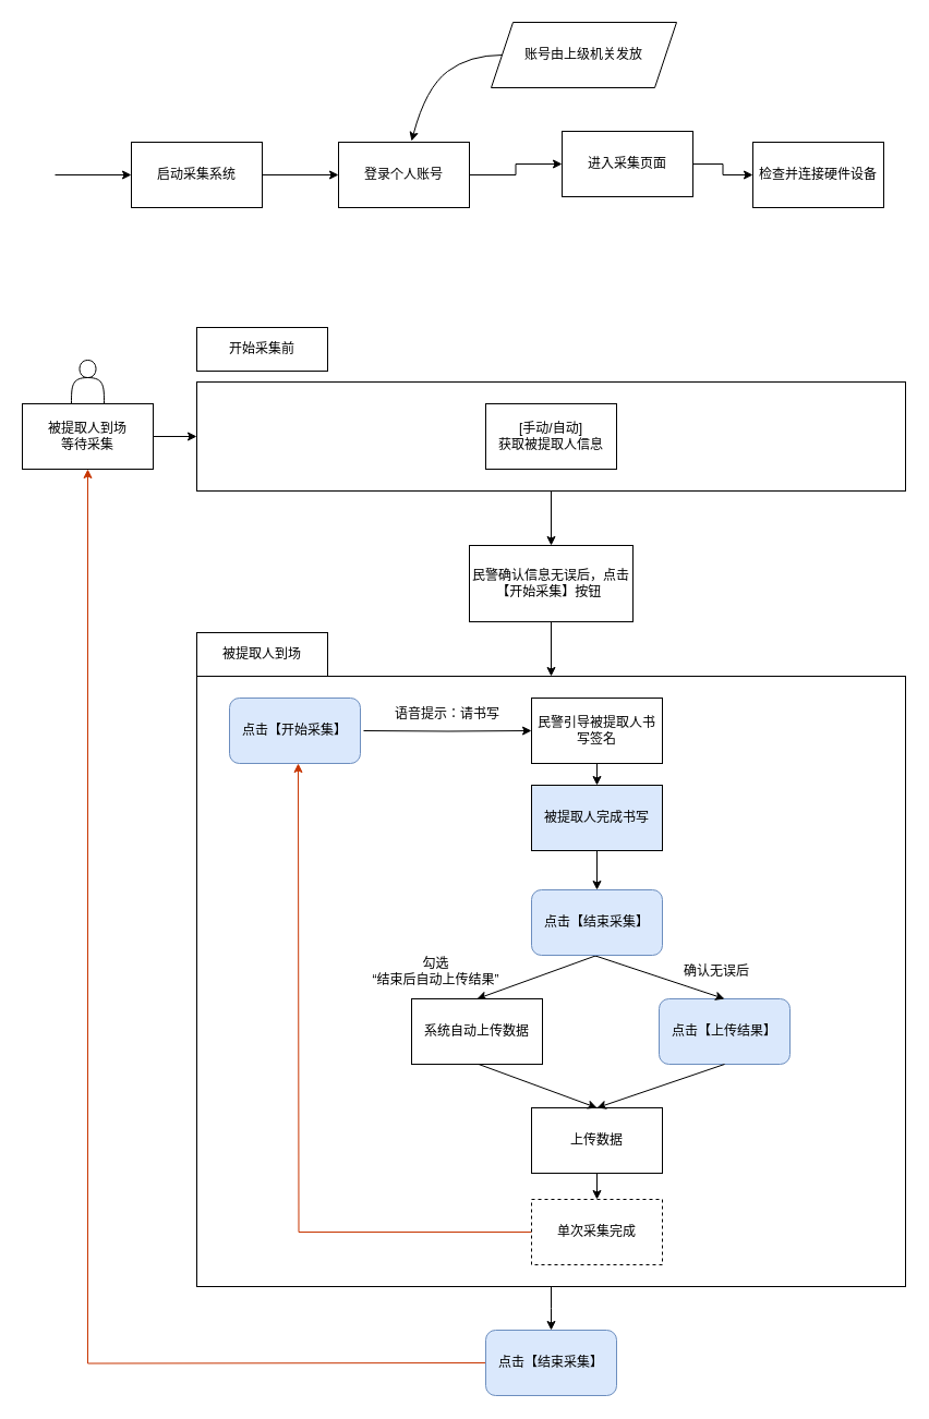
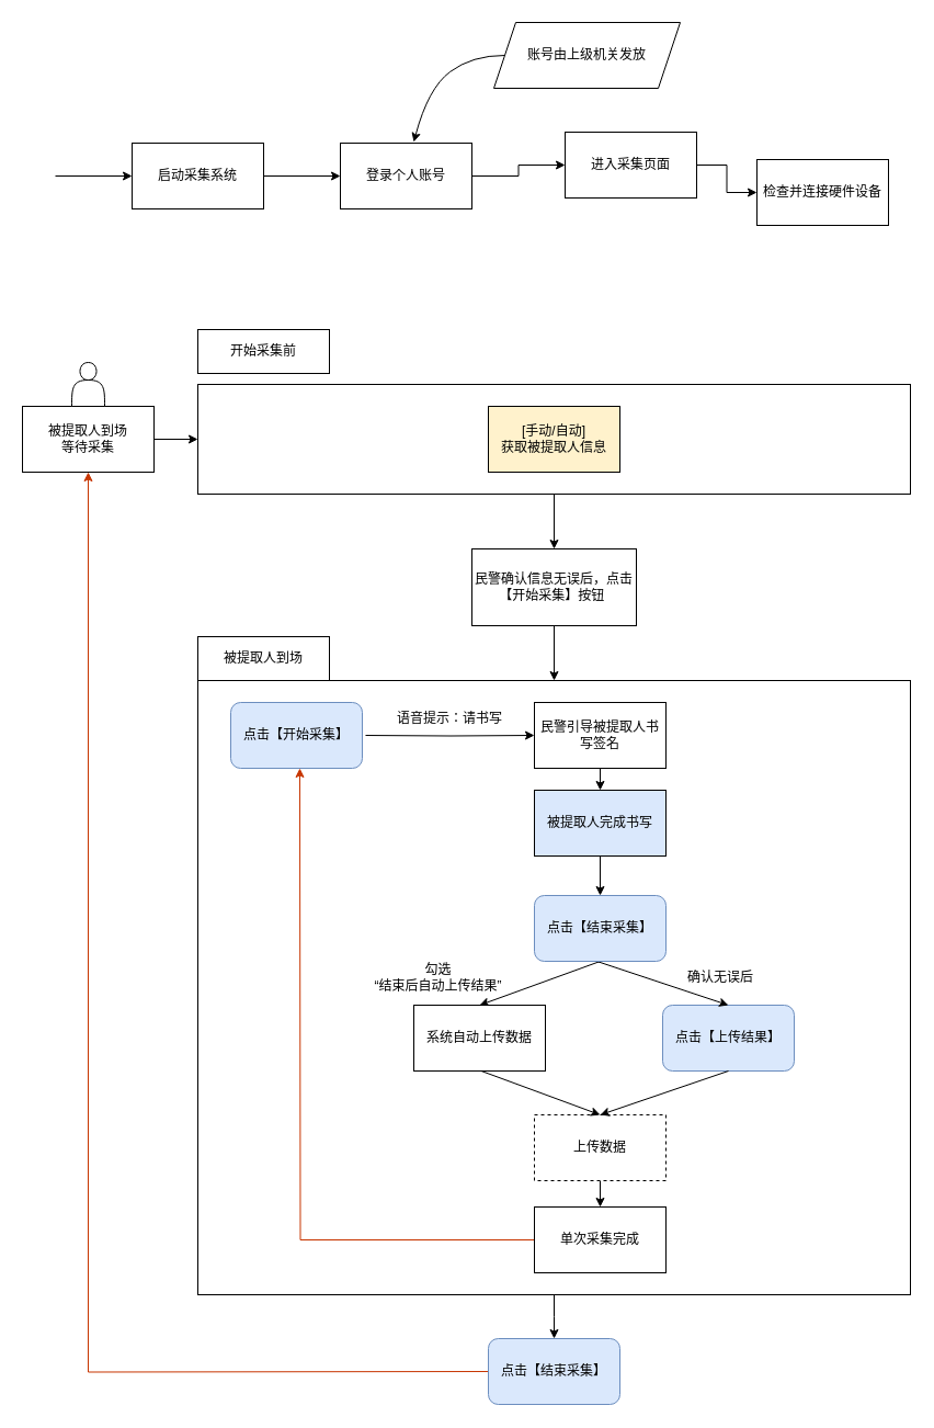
  <mxCell id="0" />
  <mxCell id="1" parent="0" />
  <mxCell id="2" style="edgeStyle=orthogonalEdgeStyle;rounded=0;orthogonalLoop=1;jettySize=auto;html=1;exitX=1;exitY=0.5;exitDx=0;exitDy=0;entryX=0;entryY=0.5;entryDx=0;entryDy=0;" edge="1" parent="1" source="3" target="6"><mxGeometry relative="1" as="geometry" /></mxCell>
  <mxCell id="3" value="启动采集系统" style="rounded=0;whiteSpace=wrap;html=1;" vertex="1" parent="1"><mxGeometry x="120" y="130" width="120" height="60" as="geometry" /></mxCell>
  <mxCell id="4" value="" style="endArrow=classic;html=1;rounded=0;entryX=0;entryY=0.5;entryDx=0;entryDy=0;" edge="1" parent="1" target="3"><mxGeometry width="50" height="50" relative="1" as="geometry"><mxPoint x="50" y="160" as="sourcePoint" /><mxPoint x="90" y="180" as="targetPoint" /></mxGeometry></mxCell>
  <mxCell id="5" style="edgeStyle=orthogonalEdgeStyle;rounded=0;orthogonalLoop=1;jettySize=auto;html=1;exitX=1;exitY=0.5;exitDx=0;exitDy=0;entryX=0;entryY=0.5;entryDx=0;entryDy=0;" edge="1" parent="1" source="6" target="8"><mxGeometry relative="1" as="geometry" /></mxCell>
  <mxCell id="6" value="登录个人账号" style="rounded=0;whiteSpace=wrap;html=1;" vertex="1" parent="1"><mxGeometry x="310" y="130" width="120" height="60" as="geometry" /></mxCell>
  <mxCell id="7" style="edgeStyle=orthogonalEdgeStyle;rounded=0;orthogonalLoop=1;jettySize=auto;html=1;exitX=1;exitY=0.5;exitDx=0;exitDy=0;entryX=0;entryY=0.5;entryDx=0;entryDy=0;" edge="1" parent="1" source="8" target="13"><mxGeometry relative="1" as="geometry" /></mxCell>
  <mxCell id="8" value="进入采集页面" style="rounded=0;whiteSpace=wrap;html=1;" vertex="1" parent="1"><mxGeometry x="515" y="120" width="120" height="60" as="geometry" /></mxCell>
  <mxCell id="9" value="账号由上级机关发放" style="shape=parallelogram;perimeter=parallelogramPerimeter;whiteSpace=wrap;html=1;fixedSize=1;" vertex="1" parent="1"><mxGeometry x="450" y="20" width="170" height="60" as="geometry" /></mxCell>
  <mxCell id="10" value="" style="curved=1;endArrow=classic;html=1;rounded=0;exitX=0;exitY=0.5;exitDx=0;exitDy=0;entryX=0.558;entryY=-0.017;entryDx=0;entryDy=0;entryPerimeter=0;" edge="1" parent="1" source="9" target="6"><mxGeometry width="50" height="50" relative="1" as="geometry"><mxPoint x="380" y="110" as="sourcePoint" /><mxPoint x="430" y="60" as="targetPoint" /><Array as="points"><mxPoint x="430" y="50" /><mxPoint x="390" y="80" /></Array></mxGeometry></mxCell>
  <mxCell id="11" style="edgeStyle=orthogonalEdgeStyle;rounded=0;orthogonalLoop=1;jettySize=auto;html=1;exitX=1;exitY=0.5;exitDx=0;exitDy=0;entryX=0;entryY=0.5;entryDx=0;entryDy=0;" edge="1" parent="1" source="12" target="15"><mxGeometry relative="1" as="geometry" /></mxCell>
  <mxCell id="12" value="被提取人到场&lt;div&gt;等待采集&lt;/div&gt;" style="rounded=0;whiteSpace=wrap;html=1;" vertex="1" parent="1"><mxGeometry x="20" y="370" width="120" height="60" as="geometry" /></mxCell>
- <mxCell id="13" value="检查并连接硬件设备" style="rounded=0;whiteSpace=wrap;html=1;" vertex="1" parent="1"><mxGeometry x="690" y="130" width="120" height="60" as="geometry" /></mxCell>
+ <mxCell id="13" value="检查并连接硬件设备" style="rounded=0;whiteSpace=wrap;html=1;" vertex="1" parent="1"><mxGeometry x="690" y="145" width="120" height="60" as="geometry" /></mxCell>
  <mxCell id="14" style="edgeStyle=orthogonalEdgeStyle;rounded=0;orthogonalLoop=1;jettySize=auto;html=1;exitX=0.5;exitY=1;exitDx=0;exitDy=0;entryX=0.5;entryY=0;entryDx=0;entryDy=0;" edge="1" parent="1" source="15" target="21"><mxGeometry relative="1" as="geometry" /></mxCell>
  <mxCell id="15" value="" style="rounded=0;whiteSpace=wrap;html=1;" vertex="1" parent="1"><mxGeometry x="180" y="350" width="650" height="100" as="geometry" /></mxCell>
  <mxCell id="16" style="edgeStyle=orthogonalEdgeStyle;rounded=0;orthogonalLoop=1;jettySize=auto;html=1;exitX=0.5;exitY=1;exitDx=0;exitDy=0;entryX=0.5;entryY=0;entryDx=0;entryDy=0;" edge="1" parent="1"><mxGeometry relative="1" as="geometry"><mxPoint x="323" y="575" as="sourcePoint" /></mxGeometry></mxCell>
  <mxCell id="17" style="edgeStyle=orthogonalEdgeStyle;rounded=0;orthogonalLoop=1;jettySize=auto;html=1;exitX=0.5;exitY=1;exitDx=0;exitDy=0;entryX=0.5;entryY=0;entryDx=0;entryDy=0;" edge="1" parent="1"><mxGeometry relative="1" as="geometry"><mxPoint x="633" y="575" as="sourcePoint" /></mxGeometry></mxCell>
  <mxCell id="18" value="开始采集前" style="rounded=0;whiteSpace=wrap;html=1;" vertex="1" parent="1"><mxGeometry x="180" y="300" width="120" height="40" as="geometry" /></mxCell>
- <mxCell id="19" value="[手动/自动]&lt;div&gt;获取被提取人信息&lt;/div&gt;" style="rounded=0;whiteSpace=wrap;html=1;" vertex="1" parent="1"><mxGeometry x="445" y="370" width="120" height="60" as="geometry" /></mxCell>
+ <mxCell id="19" value="[手动/自动]&lt;div&gt;获取被提取人信息&lt;/div&gt;" style="rounded=0;whiteSpace=wrap;html=1;fillColor=#fff2cc;" vertex="1" parent="1"><mxGeometry x="445" y="370" width="120" height="60" as="geometry" /></mxCell>
  <mxCell id="20" style="edgeStyle=orthogonalEdgeStyle;rounded=0;orthogonalLoop=1;jettySize=auto;html=1;exitX=0.5;exitY=1;exitDx=0;exitDy=0;" edge="1" parent="1" source="21" target="23"><mxGeometry relative="1" as="geometry" /></mxCell>
  <mxCell id="21" value="民警确认信息无误后，点击&lt;div&gt;【开始采集】按钮&amp;nbsp;&lt;/div&gt;" style="rounded=0;whiteSpace=wrap;html=1;" vertex="1" parent="1"><mxGeometry x="430" y="500" width="150" height="70" as="geometry" /></mxCell>
  <mxCell id="22" style="edgeStyle=orthogonalEdgeStyle;rounded=0;orthogonalLoop=1;jettySize=auto;html=1;exitX=0.5;exitY=1;exitDx=0;exitDy=0;entryX=0.5;entryY=0;entryDx=0;entryDy=0;" edge="1" parent="1" source="23"><mxGeometry relative="1" as="geometry"><mxPoint x="505" y="1220" as="targetPoint" /></mxGeometry></mxCell>
  <mxCell id="23" value="" style="rounded=0;whiteSpace=wrap;html=1;movable=1;resizable=1;rotatable=1;deletable=1;editable=1;locked=0;connectable=1;" vertex="1" parent="1"><mxGeometry x="180" y="620" width="650" height="560" as="geometry" /></mxCell>
  <mxCell id="24" style="edgeStyle=orthogonalEdgeStyle;rounded=0;orthogonalLoop=1;jettySize=auto;html=1;exitX=1;exitY=0.5;exitDx=0;exitDy=0;entryX=0;entryY=0.5;entryDx=0;entryDy=0;" edge="1" parent="1" target="26"><mxGeometry relative="1" as="geometry"><mxPoint x="333" y="670" as="sourcePoint" /></mxGeometry></mxCell>
  <mxCell id="25" style="edgeStyle=orthogonalEdgeStyle;rounded=0;orthogonalLoop=1;jettySize=auto;html=1;exitX=0.5;exitY=1;exitDx=0;exitDy=0;entryX=0.5;entryY=0;entryDx=0;entryDy=0;" edge="1" parent="1" source="26" target="28"><mxGeometry relative="1" as="geometry" /></mxCell>
  <mxCell id="26" value="民警引导被提取人书写签名" style="rounded=0;whiteSpace=wrap;html=1;" vertex="1" parent="1"><mxGeometry x="487" y="640" width="120" height="60" as="geometry" /></mxCell>
  <mxCell id="27" style="edgeStyle=orthogonalEdgeStyle;rounded=0;orthogonalLoop=1;jettySize=auto;html=1;exitX=0.5;exitY=1;exitDx=0;exitDy=0;" edge="1" parent="1" source="28" target="38"><mxGeometry relative="1" as="geometry" /></mxCell>
  <mxCell id="28" value="被提取人完成书写" style="rounded=0;whiteSpace=wrap;html=1;fillColor=#dae8fc;" vertex="1" parent="1"><mxGeometry x="487" y="720" width="120" height="60" as="geometry" /></mxCell>
  <mxCell id="29" value="点击【上传结果】" style="rounded=1;whiteSpace=wrap;html=1;fillColor=#dae8fc;strokeColor=#6c8ebf;" vertex="1" parent="1"><mxGeometry x="604" y="916" width="120" height="60" as="geometry" /></mxCell>
  <mxCell id="30" style="edgeStyle=orthogonalEdgeStyle;rounded=0;orthogonalLoop=1;jettySize=auto;html=1;exitX=0.5;exitY=1;exitDx=0;exitDy=0;" edge="1" parent="1" source="31" target="35"><mxGeometry relative="1" as="geometry" /></mxCell>
- <mxCell id="31" value="上传数据" style="rounded=0;whiteSpace=wrap;html=1;" vertex="1" parent="1"><mxGeometry x="487" y="1016" width="120" height="60" as="geometry" /></mxCell>
+ <mxCell id="31" value="上传数据" style="rounded=0;whiteSpace=wrap;html=1;dashed=1;" vertex="1" parent="1"><mxGeometry x="487" y="1016" width="120" height="60" as="geometry" /></mxCell>
  <mxCell id="32" value="" style="endArrow=classic;html=1;rounded=0;exitX=0.5;exitY=1;exitDx=0;exitDy=0;entryX=0.5;entryY=0;entryDx=0;entryDy=0;" edge="1" parent="1" target="44"><mxGeometry width="50" height="50" relative="1" as="geometry"><mxPoint x="547" y="876" as="sourcePoint" /><mxPoint x="420" y="946" as="targetPoint" /></mxGeometry></mxCell>
  <mxCell id="33" value="" style="endArrow=classic;html=1;rounded=0;exitX=0.5;exitY=1;exitDx=0;exitDy=0;entryX=0.5;entryY=0;entryDx=0;entryDy=0;" edge="1" parent="1" target="29"><mxGeometry width="50" height="50" relative="1" as="geometry"><mxPoint x="544" y="876" as="sourcePoint" /><mxPoint x="663.96" y="943" as="targetPoint" /></mxGeometry></mxCell>
  <mxCell id="34" style="edgeStyle=orthogonalEdgeStyle;rounded=0;orthogonalLoop=1;jettySize=auto;html=1;exitX=0;exitY=0.5;exitDx=0;exitDy=0;entryX=0.5;entryY=1;entryDx=0;entryDy=0;fillColor=#fa6800;strokeColor=#C73500;" edge="1" parent="1" source="35"><mxGeometry relative="1" as="geometry"><mxPoint x="273" y="700" as="targetPoint" /></mxGeometry></mxCell>
- <mxCell id="35" value="单次采集完成" style="rounded=0;whiteSpace=wrap;html=1;dashed=1;" vertex="1" parent="1"><mxGeometry x="487" y="1100" width="120" height="60" as="geometry" /></mxCell>
+ <mxCell id="35" value="单次采集完成" style="rounded=0;whiteSpace=wrap;html=1;" vertex="1" parent="1"><mxGeometry x="487" y="1100" width="120" height="60" as="geometry" /></mxCell>
  <mxCell id="36" value="" style="endArrow=classic;html=1;rounded=0;exitX=0.5;exitY=1;exitDx=0;exitDy=0;entryX=0.5;entryY=0;entryDx=0;entryDy=0;" edge="1" parent="1" target="31"><mxGeometry width="50" height="50" relative="1" as="geometry"><mxPoint x="438.5" y="976" as="sourcePoint" /><mxPoint x="565.5" y="1056" as="targetPoint" /></mxGeometry></mxCell>
  <mxCell id="37" value="" style="endArrow=classic;html=1;rounded=0;exitX=0.5;exitY=1;exitDx=0;exitDy=0;entryX=0.5;entryY=0;entryDx=0;entryDy=0;" edge="1" parent="1" source="29" target="31"><mxGeometry width="50" height="50" relative="1" as="geometry"><mxPoint x="604" y="986" as="sourcePoint" /><mxPoint x="491" y="1066" as="targetPoint" /></mxGeometry></mxCell>
  <mxCell id="38" value="点击【结束采集】" style="rounded=1;whiteSpace=wrap;html=1;fillColor=#dae8fc;strokeColor=#6c8ebf;" vertex="1" parent="1"><mxGeometry x="487" y="816" width="120" height="60" as="geometry" /></mxCell>
  <mxCell id="39" value="被提取人到场" style="rounded=0;whiteSpace=wrap;html=1;" vertex="1" parent="1"><mxGeometry x="180" y="580" width="120" height="40" as="geometry" /></mxCell>
  <mxCell id="40" value="语音提示：请书写" style="text;html=1;align=center;verticalAlign=middle;whiteSpace=wrap;rounded=0;" vertex="1" parent="1"><mxGeometry x="360" y="640" width="100" height="30" as="geometry" /></mxCell>
  <mxCell id="41" value="点击【开始采集】" style="rounded=1;whiteSpace=wrap;html=1;fillColor=#dae8fc;strokeColor=#6c8ebf;" vertex="1" parent="1"><mxGeometry x="210" y="640" width="120" height="60" as="geometry" /></mxCell>
  <mxCell id="42" value="确认无误后" style="text;html=1;align=center;verticalAlign=middle;whiteSpace=wrap;rounded=0;" vertex="1" parent="1"><mxGeometry x="617" y="876" width="80" height="30" as="geometry" /></mxCell>
  <mxCell id="43" value="勾选&lt;div&gt;“结束后自动上传结果”&lt;/div&gt;" style="text;html=1;align=center;verticalAlign=middle;whiteSpace=wrap;rounded=0;" vertex="1" parent="1"><mxGeometry x="337" y="876" width="125" height="30" as="geometry" /></mxCell>
  <mxCell id="44" value="系统自动上传数据" style="rounded=0;whiteSpace=wrap;html=1;" vertex="1" parent="1"><mxGeometry x="377" y="916" width="120" height="60" as="geometry" /></mxCell>
  <mxCell id="45" style="edgeStyle=orthogonalEdgeStyle;rounded=0;orthogonalLoop=1;jettySize=auto;html=1;exitX=0;exitY=0.5;exitDx=0;exitDy=0;entryX=0.5;entryY=1;entryDx=0;entryDy=0;strokeColor=#C73500;" edge="1" parent="1" target="12"><mxGeometry relative="1" as="geometry"><mxPoint x="445" y="1250" as="sourcePoint" /></mxGeometry></mxCell>
  <mxCell id="46" value="" style="shape=actor;whiteSpace=wrap;html=1;" vertex="1" parent="1"><mxGeometry x="65" y="330" width="30" height="40" as="geometry" /></mxCell>
  <mxCell id="47" value="点击【结束采集】" style="rounded=1;whiteSpace=wrap;html=1;fillColor=#dae8fc;strokeColor=#6c8ebf;" vertex="1" parent="1"><mxGeometry x="445" y="1220" width="120" height="60" as="geometry" /></mxCell>
